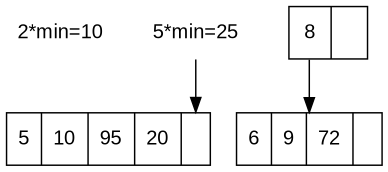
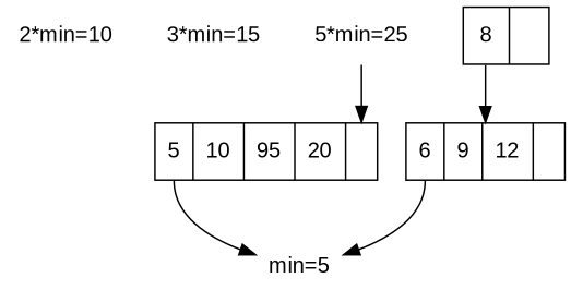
  digraph {
    fontname="Liberation Sans"
    node [fontname="Liberation Sans" shape=none]
    edge [fontname="Liberation Sans"]
    n1 [label="2*min=10"]
+   n2 [label="3*min=15"]
    n3 [label="5*min=25"]
    n4 [label="<head> 5 |10|95|20| <tail>" shape=record]
    n5 [label="<head> 8 | <tail>" shape=record]
-   n6 [label="<head> 6|9|72| <tail>" shape=record]
+   n6 [label="<head> 6|9|12| <tail>" shape=record]
+   n7 [label="min=5"]
    subgraph sub_1 {
      rank=same
      n1
+     n2
      n3
    }
+   n1 -> n2 [style=invis]
+   n2 -> n3 [style=invis]
    n3 -> n4 [headport=tail]
+   n4 -> n7 [tailport=head]
    n5 -> n6 [tailport=head]
+   n6 -> n7 [tailport=head]
  }
